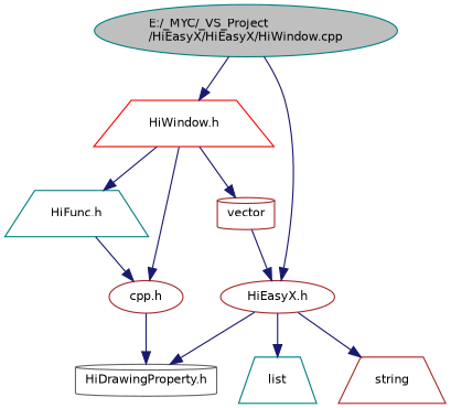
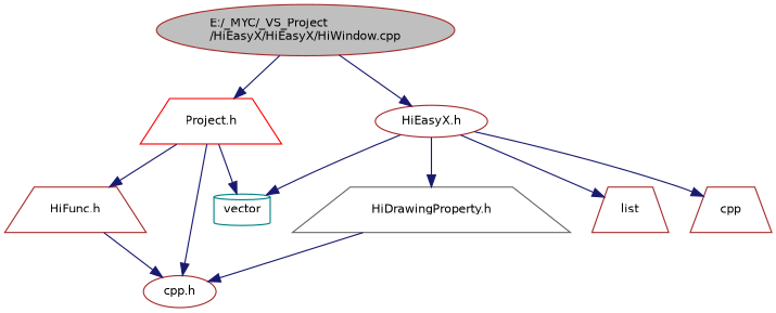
  digraph {
    node [color=brown fillcolor=white fontname=Helvetica fontsize=10 shape=trapezium style=filled]
    edge [color=midnightblue fontname=Helvetica fontsize=10 labelfontname=Helvetica labelfontsize=10 style=solid]
-   n1 [color=teal fillcolor=grey75 fontcolor=black height=0.2 label="E:/_MYC/_VS_Project\l/HiEasyX/HiEasyX/HiWindow.cpp" shape=ellipse width=0.4]
-   n2 [color=red height=0.2 label="HiWindow.h" width=0.4]
+   n1 [fillcolor=grey75 fontcolor=black height=0.2 label="E:/_MYC/_VS_Project\l/HiEasyX/HiEasyX/HiWindow.cpp" shape=ellipse width=0.4]
+   n2 [color=red height=0.2 label="Project.h" width=0.4]
    n3 [height=0.2 label="HiEasyX.h" shape=ellipse width=0.4]
-   n4 [color=teal height=0.2 label="HiFunc.h" width=0.4]
+   n4 [height=0.2 label="HiFunc.h" width=0.4]
    n5 [height=0.2 label="cpp.h" shape=ellipse width=0.4]
-   n6 [height=0.2 label=vector shape=cylinder width=0.4]
-   n7 [color=gray40 height=0.2 label="HiDrawingProperty.h" shape=cylinder width=0.4]
-   n8 [color=teal height=0.2 label=list width=0.4]
-   n9 [height=0.2 label=string width=0.4]
+   n6 [color=teal height=0.2 label=vector shape=cylinder width=0.4]
+   n7 [color=gray40 height=0.2 label="HiDrawingProperty.h" width=0.4]
+   n8 [height=0.2 label=list width=0.4]
+   n9 [height=0.2 label=cpp width=0.4]
    n1 -> n2
    n1 -> n3
    n2 -> n4
    n2 -> n5
    n2 -> n6
-   n6 -> n3
+   n3 -> n6
    n3 -> n7
    n3 -> n8
    n3 -> n9
    n4 -> n5
-   n5 -> n7
+   n7 -> n5
  }
